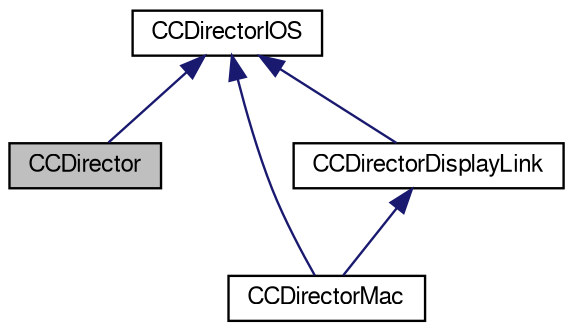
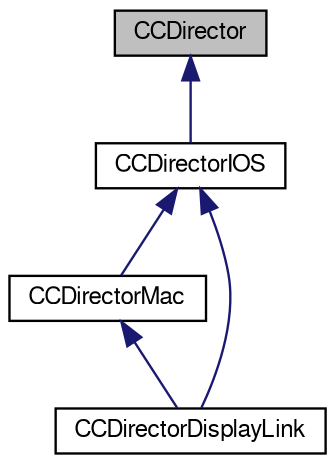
  digraph {
    node [color=black fontname=FreeSans fontsize=10 shape=record]
    edge [color=midnightblue dir=back fontname=FreeSans fontsize=10 labelfontname=FreeSans labelfontsize=10 style=solid]
    n1 [fillcolor=grey75 fontcolor=black height=0.2 label=CCDirector style=filled width=0.4]
    n2 [height=0.2 label=CCDirectorIOS width=0.4]
    n3 [height=0.2 label=CCDirectorMac width=0.4]
    n4 [height=0.2 label=CCDirectorDisplayLink width=0.4]
-   n2 -> n1
+   n1 -> n2
    n2 -> n3
    n2 -> n4
-   n4 -> n3
+   n3 -> n4
  }
